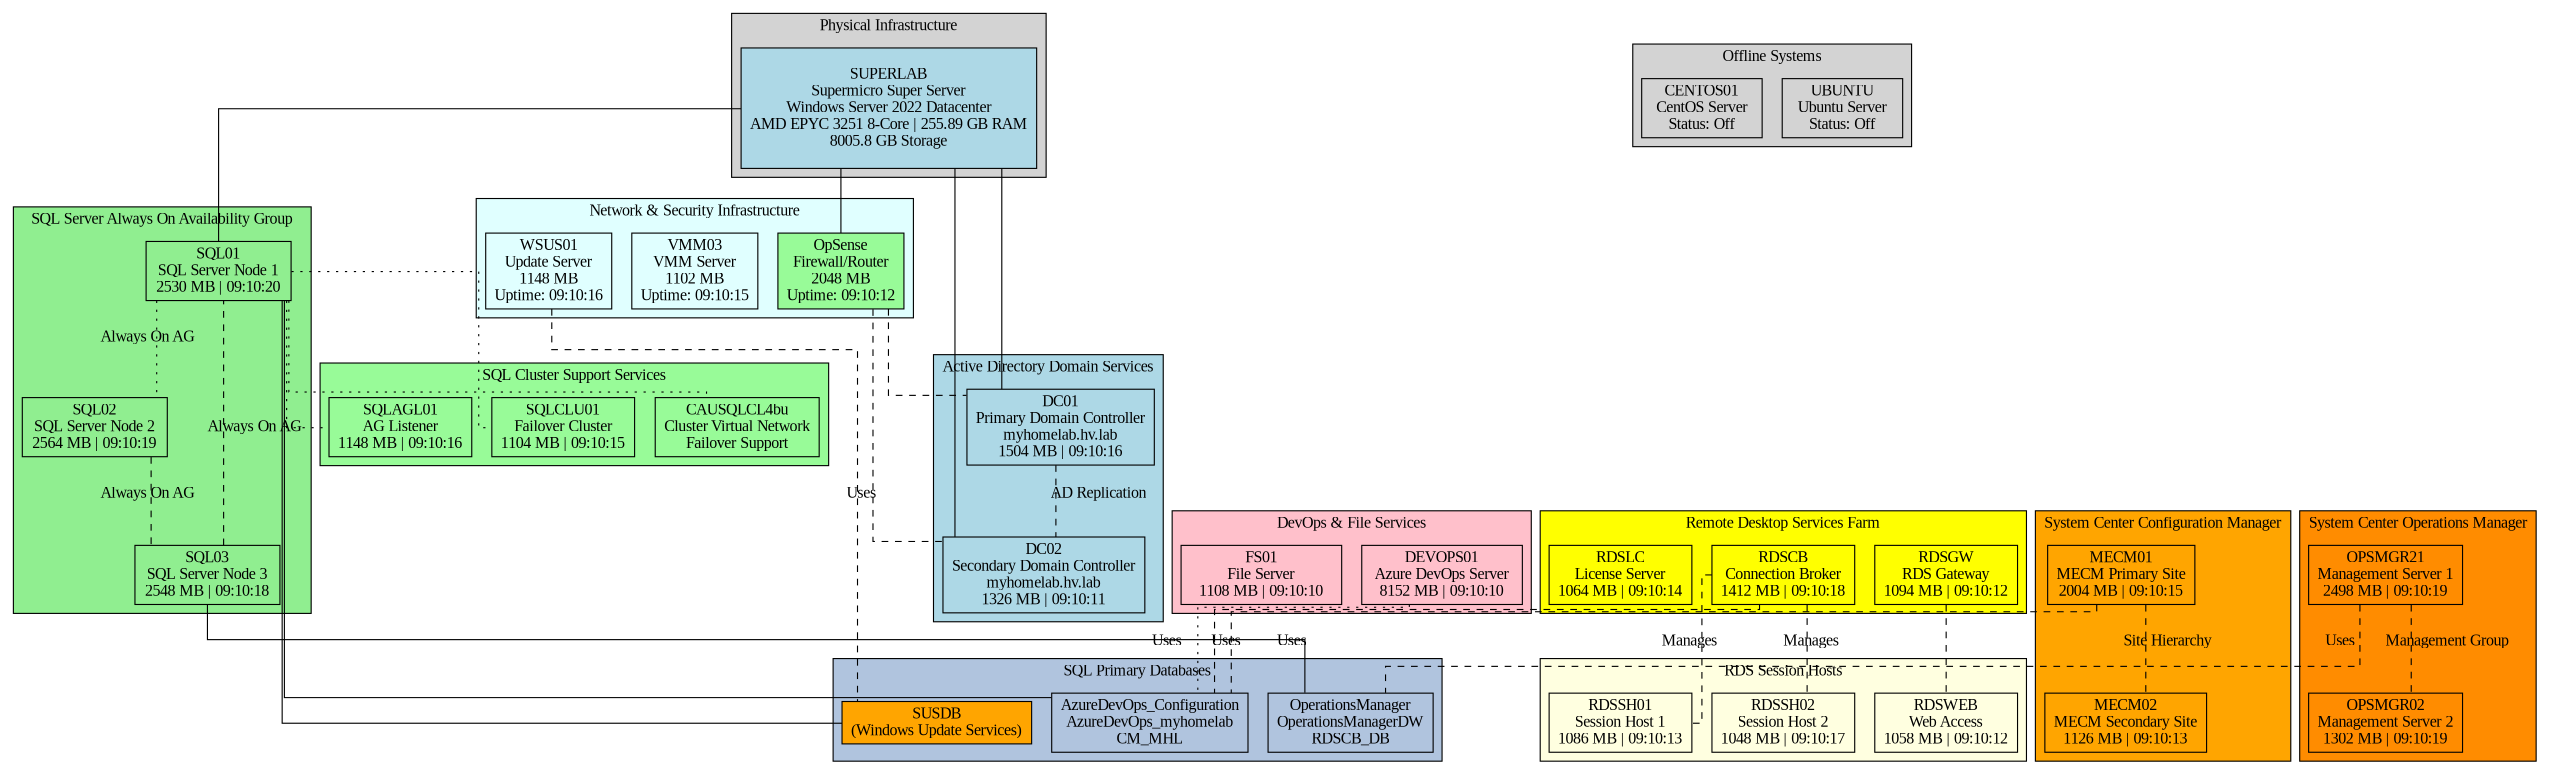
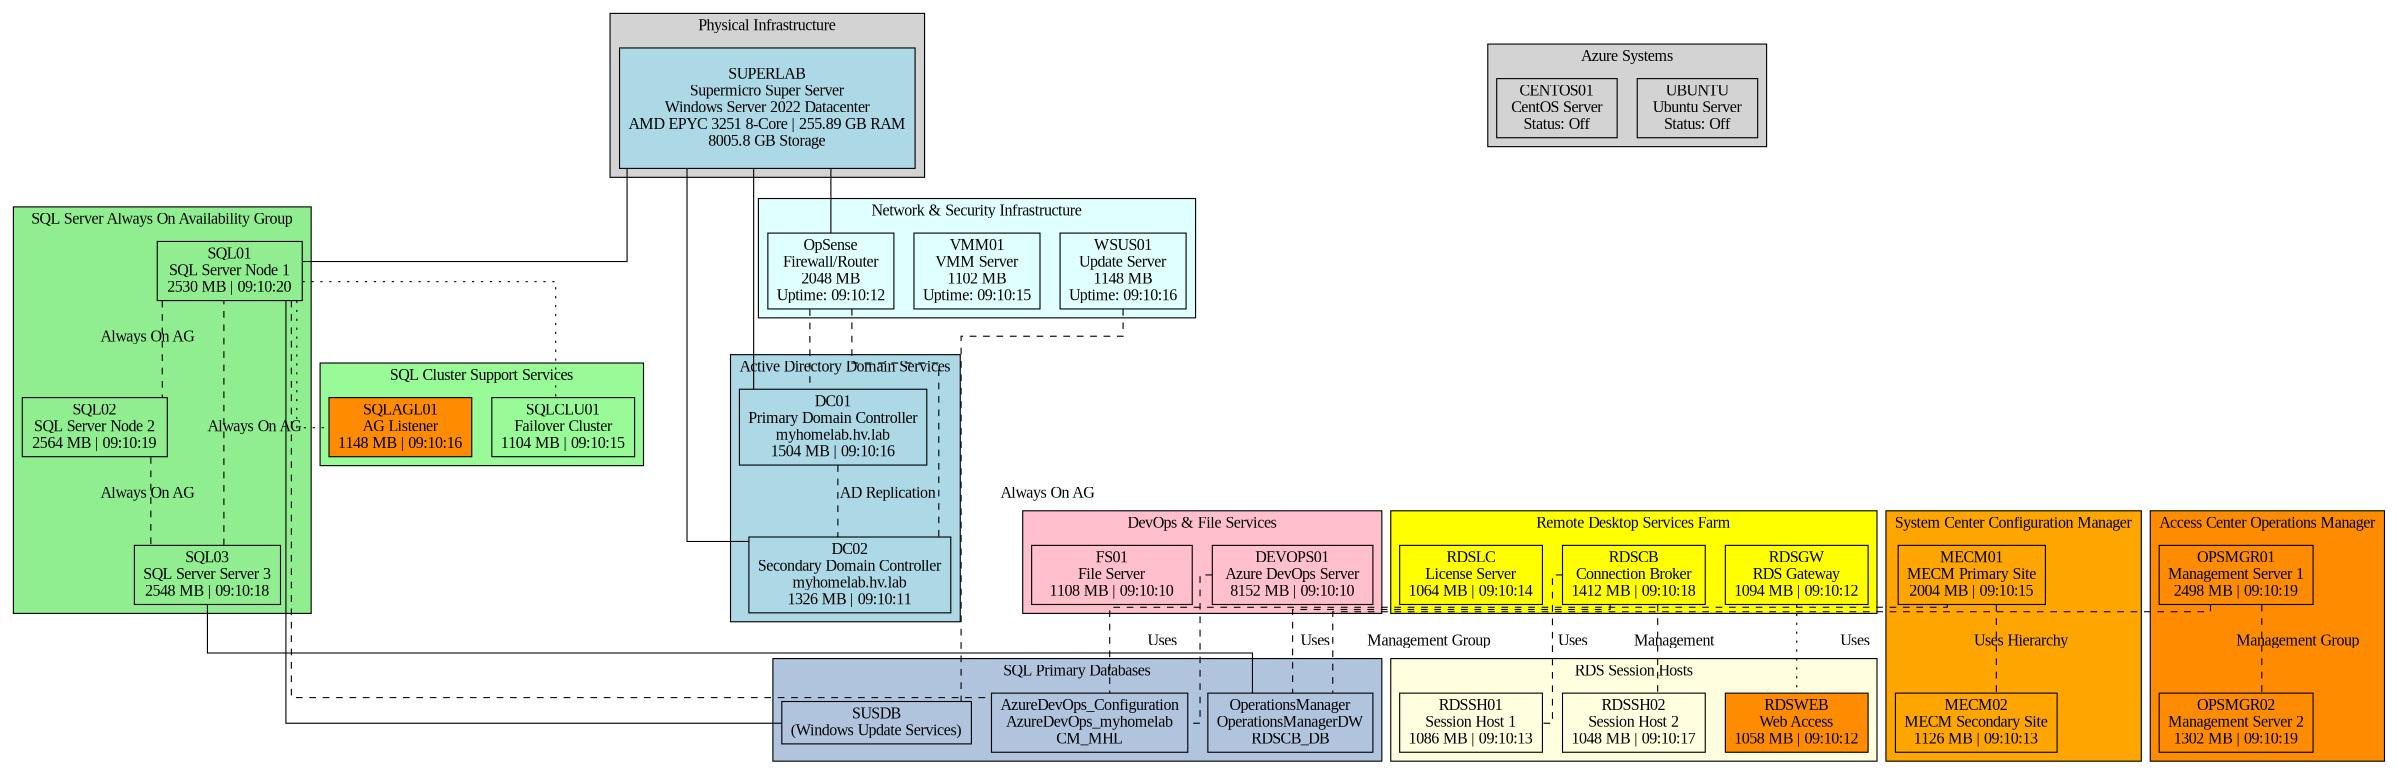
  digraph {
    fontname="Liberation Serif"
    rankdir=TB
    splines=ortho
    node [fillcolor=lightblue fontname="Liberation Serif" shape=box style=filled]
    edge [dir=none fontname="Liberation Serif" style=dashed]
    n1 [height=1.5 label="SUPERLAB\nSupermicro Super Server\nWindows Server 2022 Datacenter\nAMD EPYC 3251 8-Core | 255.89 GB RAM\n8005.8 GB Storage" width=3]
-   n2 [fillcolor=palegreen label="OpSense\nFirewall/Router\n2048 MB\nUptime: 09:10:12" width=1.5]
-   n3 [fillcolor=lightcyan label="VMM03\nVMM Server\n1102 MB\nUptime: 09:10:15" width=1.5]
+   n2 [fillcolor=lightcyan label="OpSense\nFirewall/Router\n2048 MB\nUptime: 09:10:12" width=1.5]
+   n3 [fillcolor=lightcyan label="VMM01\nVMM Server\n1102 MB\nUptime: 09:10:15" width=1.5]
    n4 [fillcolor=lightcyan label="WSUS01\nUpdate Server\n1148 MB\nUptime: 09:10:16" width=1.5]
    n5 [label="DC01\nPrimary Domain Controller\nmyhomelab.hv.lab\n1504 MB | 09:10:16" width=2]
    n6 [label="DC02\nSecondary Domain Controller\nmyhomelab.hv.lab\n1326 MB | 09:10:11" width=2]
    n7 [fillcolor=lightgreen label="SQL01\nSQL Server Node 1\n2530 MB | 09:10:20" width=1.8]
    n8 [fillcolor=lightgreen label="SQL02\nSQL Server Node 2\n2564 MB | 09:10:19" width=1.8]
-   n9 [fillcolor=lightgreen label="SQL03\nSQL Server Node 3\n2548 MB | 09:10:18" width=1.8]
-   n10 [fillcolor=palegreen label="SQLAGL01\nAG Listener\n1148 MB | 09:10:16" width=1.5]
+   n9 [fillcolor=lightgreen label="SQL03\nSQL Server Server 3\n2548 MB | 09:10:18" width=1.8]
+   n10 [fillcolor=darkorange label="SQLAGL01\nAG Listener\n1148 MB | 09:10:16" width=1.5]
    n11 [fillcolor=palegreen label="SQLCLU01\nFailover Cluster\n1104 MB | 09:10:15" width=1.5]
-   n12 [fillcolor=palegreen label="CAUSQLCL4bu\nCluster Virtual Network\nFailover Support" width=1.5]
    n13 [fillcolor=lightsteelblue label="AzureDevOps_Configuration\nAzureDevOps_myhomelab\nCM_MHL" width=2]
    n14 [fillcolor=lightsteelblue label="OperationsManager\nOperationsManagerDW\nRDSCB_DB" width=2]
-   n15 [fillcolor=orange label="SUSDB\n(Windows Update Services)" width=2]
+   n15 [fillcolor=lightsteelblue label="SUSDB\n(Windows Update Services)" width=2]
    n16 [fillcolor=yellow label="RDSCB\nConnection Broker\n1412 MB | 09:10:18" width=1.5]
    n17 [fillcolor=yellow label="RDSGW\nRDS Gateway\n1094 MB | 09:10:12" width=1.5]
    n18 [fillcolor=yellow label="RDSLC\nLicense Server\n1064 MB | 09:10:14" width=1.5]
    n19 [fillcolor=lightyellow label="RDSSH01\nSession Host 1\n1086 MB | 09:10:13" width=1.5]
    n20 [fillcolor=lightyellow label="RDSSH02\nSession Host 2\n1048 MB | 09:10:17" width=1.5]
-   n21 [fillcolor=lightyellow label="RDSWEB\nWeb Access\n1058 MB | 09:10:12" width=1.5]
+   n21 [fillcolor=darkorange label="RDSWEB\nWeb Access\n1058 MB | 09:10:12" width=1.5]
    n22 [fillcolor=orange label="MECM01\nMECM Primary Site\n2004 MB | 09:10:15" width=1.8]
    n23 [fillcolor=orange label="MECM02\nMECM Secondary Site\n1126 MB | 09:10:13" width=1.8]
-   n24 [fillcolor=darkorange label="OPSMGR21\nManagement Server 1\n2498 MB | 09:10:19" width=1.8]
+   n24 [fillcolor=darkorange label="OPSMGR01\nManagement Server 1\n2498 MB | 09:10:19" width=1.8]
    n25 [fillcolor=darkorange label="OPSMGR02\nManagement Server 2\n1302 MB | 09:10:19" width=1.8]
    n26 [fillcolor=pink label="DEVOPS01\nAzure DevOps Server\n8152 MB | 09:10:10" width=2]
    n27 [fillcolor=pink label="FS01\nFile Server\n1108 MB | 09:10:10" width=2]
    n28 [fillcolor=lightgray label="UBUNTU\nUbuntu Server\nStatus: Off" width=1.5]
    n29 [fillcolor=lightgray label="CENTOS01\nCentOS Server\nStatus: Off" width=1.5]
    subgraph cluster_1 {
      fillcolor=lightgray
      label="Physical Infrastructure"
      style=filled
      n1
    }
    subgraph cluster_2 {
      fillcolor=lightcyan
      label="Network & Security Infrastructure"
      rank=same
      style=filled
      n2
      n3
      n4
    }
    subgraph cluster_3 {
      fillcolor=lightblue
      label="Active Directory Domain Services"
      rank=same
      style=filled
      n5
      n6
    }
    subgraph cluster_4 {
      fillcolor=lightgreen
      label="SQL Server Always On Availability Group"
      rank=same
      style=filled
      n7
      n8
      n9
    }
    subgraph cluster_5 {
      fillcolor=palegreen
      label="SQL Cluster Support Services"
      rank=same
      style=filled
      n10
      n11
-     n12
    }
    subgraph cluster_6 {
      fillcolor=lightsteelblue
      label="SQL Primary Databases"
      rank=same
      style=filled
      n13
      n14
      n15
    }
    subgraph cluster_7 {
      fillcolor=yellow
      label="Remote Desktop Services Farm"
      rank=same
      style=filled
      n16
      n17
      n18
    }
    subgraph cluster_8 {
      fillcolor=lightyellow
      label="RDS Session Hosts"
      rank=same
      style=filled
      n19
      n20
      n21
    }
    subgraph cluster_9 {
      fillcolor=orange
      label="System Center Configuration Manager"
      rank=same
      style=filled
      n22
      n23
    }
    subgraph cluster_10 {
      fillcolor=darkorange
-     label="System Center Operations Manager"
+     label="Access Center Operations Manager"
      rank=same
      style=filled
      n24
      n25
    }
    subgraph cluster_11 {
      fillcolor=pink
      label="DevOps & File Services"
      rank=same
      style=filled
      n26
      n27
    }
    subgraph cluster_12 {
      fillcolor=lightgray
-     label="Offline Systems"
+     label="Azure Systems"
      rank=same
      style=filled
      n28
      n29
    }
    n1 -> n2 [style=""]
    n1 -> n5 [style=""]
    n1 -> n6 [style=""]
    n1 -> n7 [style=""]
    n2 -> n5
    n2 -> n6
-   n4 -> n15 [label=Uses]
+   n4 -> n15 [label="Always On AG"]
    n5 -> n6 [label="AD Replication"]
-   n7 -> n8 [label="Always On AG" style=dotted]
+   n7 -> n8 [label="Always On AG"]
    n7 -> n10 [style=dotted]
    n7 -> n11 [style=dotted]
-   n7 -> n12 [style=dotted]
-   n7 -> n13 [style=""]
+   n7 -> n13
    n7 -> n15 [style=""]
    n8 -> n9 [label="Always On AG"]
    n9 -> n7 [label="Always On AG"]
    n9 -> n14 [style=""]
-   n16 -> n13 [label=Uses]
-   n16 -> n19 [label=Manages]
-   n16 -> n20 [label=Manages]
-   n17 -> n21
-   n22 -> n13 [label=Uses]
-   n22 -> n23 [label="Site Hierarchy"]
+   n16 -> n14 [label=Uses]
+   n16 -> n19 [label=Uses]
+   n16 -> n20 [label=Management]
+   n17 -> n21 [style=dotted]
+   n22 -> n13 [label="Management Group"]
+   n22 -> n23 [label="Uses Hierarchy"]
    n24 -> n14 [label=Uses]
    n24 -> n25 [label="Management Group"]
-   n26 -> n13 [label=Uses style=dotted]
+   n26 -> n13 [label=Uses]
  }
